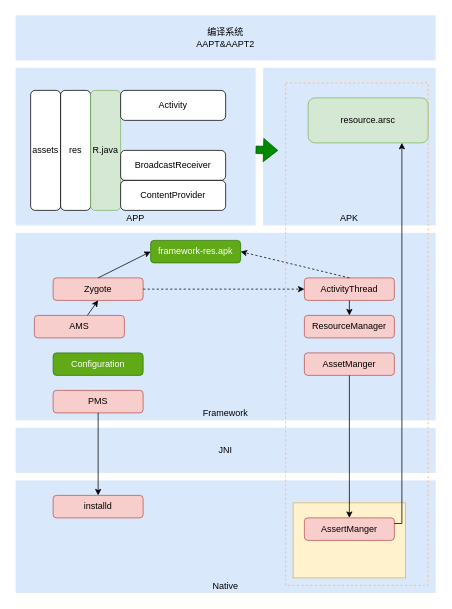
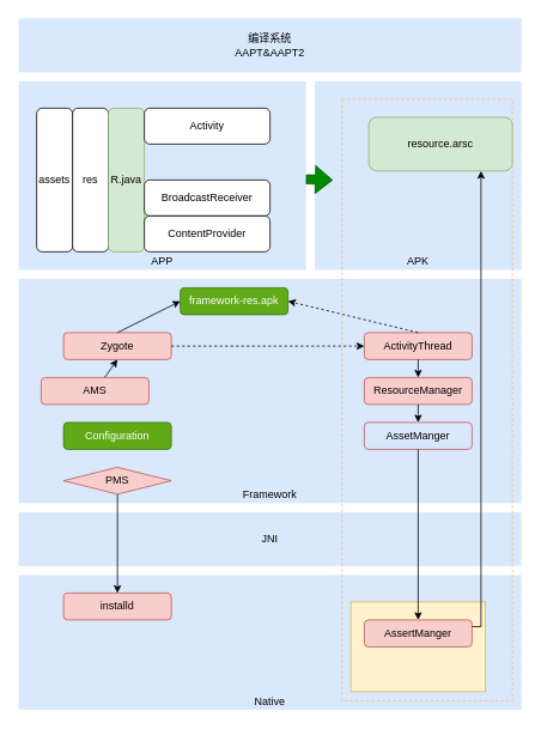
  <mxCell id="0" />
  <mxCell id="1" parent="0" />
  <mxCell id="2" value="Native" style="rounded=0;whiteSpace=wrap;html=1;fillColor=#dae8fc;strokeColor=none;verticalAlign=bottom;" parent="1" vertex="1"><mxGeometry x="20" y="640" width="560" height="150" as="geometry" /></mxCell>
  <mxCell id="3" value="" style="rounded=0;whiteSpace=wrap;html=1;fillColor=#fff2cc;strokeColor=#d6b656;" parent="1" vertex="1"><mxGeometry x="390" y="670" width="150" height="100" as="geometry" /></mxCell>
  <mxCell id="4" value="编译系统&lt;br&gt;AAPT&amp;amp;AAPT2" style="rounded=0;whiteSpace=wrap;html=1;fillColor=#dae8fc;strokeColor=none;" parent="1" vertex="1"><mxGeometry x="20" y="20" width="560" height="60" as="geometry" /></mxCell>
  <mxCell id="5" value="APP" style="rounded=0;whiteSpace=wrap;html=1;fillColor=#dae8fc;strokeColor=none;verticalAlign=bottom;" parent="1" vertex="1"><mxGeometry x="20" y="90" width="320" height="210" as="geometry" /></mxCell>
  <mxCell id="6" value="assets" style="rounded=1;whiteSpace=wrap;html=1;" parent="1" vertex="1"><mxGeometry x="40" y="120" width="40" height="160" as="geometry" /></mxCell>
  <mxCell id="7" value="res" style="rounded=1;whiteSpace=wrap;html=1;" parent="1" vertex="1"><mxGeometry x="80" y="120" width="40" height="160" as="geometry" /></mxCell>
  <mxCell id="8" value="R.java" style="rounded=1;whiteSpace=wrap;html=1;fillColor=#d5e8d4;strokeColor=#82b366;" parent="1" vertex="1"><mxGeometry x="120" y="120" width="40" height="160" as="geometry" /></mxCell>
  <mxCell id="9" value="Activity" style="rounded=1;whiteSpace=wrap;html=1;" parent="1" vertex="1"><mxGeometry x="160" y="120" width="140" height="40" as="geometry" /></mxCell>
  <mxCell id="10" value="BroadcastReceiver" style="rounded=1;whiteSpace=wrap;html=1;" parent="1" vertex="1"><mxGeometry x="160" y="200" width="140" height="40" as="geometry" /></mxCell>
  <mxCell id="11" value="ContentProvider" style="rounded=1;whiteSpace=wrap;html=1;" parent="1" vertex="1"><mxGeometry x="160" y="240" width="140" height="40" as="geometry" /></mxCell>
  <mxCell id="12" value="APK" style="rounded=0;whiteSpace=wrap;html=1;fillColor=#dae8fc;strokeColor=none;verticalAlign=bottom;" parent="1" vertex="1"><mxGeometry x="350" y="90" width="230" height="210" as="geometry" /></mxCell>
  <mxCell id="13" value="resource.arsc" style="rounded=1;whiteSpace=wrap;html=1;fillColor=#d5e8d4;strokeColor=#82b366;" parent="1" vertex="1"><mxGeometry x="410" y="130" width="160" height="60" as="geometry" /></mxCell>
  <mxCell id="14" value="Framework" style="rounded=0;whiteSpace=wrap;html=1;strokeColor=none;fillColor=#dae8fc;verticalAlign=bottom;" parent="1" vertex="1"><mxGeometry x="20" y="310" width="560" height="250" as="geometry" /></mxCell>
  <mxCell id="15" value="Zygote" style="rounded=1;whiteSpace=wrap;html=1;fillColor=#f8cecc;strokeColor=#b85450;" parent="1" vertex="1"><mxGeometry x="70" y="370" width="120" height="30" as="geometry" /></mxCell>
  <mxCell id="16" value="AMS" style="rounded=1;whiteSpace=wrap;html=1;fillColor=#f8cecc;strokeColor=#b85450;" parent="1" vertex="1"><mxGeometry x="45" y="420" width="120" height="30" as="geometry" /></mxCell>
  <mxCell id="17" value="Configuration" style="rounded=1;whiteSpace=wrap;html=1;fillColor=#60a917;strokeColor=#2D7600;fontColor=#ffffff;" parent="1" vertex="1"><mxGeometry x="70" y="470" width="120" height="30" as="geometry" /></mxCell>
- <mxCell id="18" value="PMS" style="rounded=1;whiteSpace=wrap;html=1;fillColor=#f8cecc;strokeColor=#b85450;" parent="1" vertex="1"><mxGeometry x="70" y="520" width="120" height="30" as="geometry" /></mxCell>
+ <mxCell id="18" value="PMS" style="rhombus;whiteSpace=wrap;html=1;fillColor=#f8cecc;strokeColor=#b85450;" parent="1" vertex="1"><mxGeometry x="70" y="520" width="120" height="30" as="geometry" /></mxCell>
  <mxCell id="19" value="ActivityThread" style="rounded=1;whiteSpace=wrap;html=1;fillColor=#f8cecc;strokeColor=#b85450;" parent="1" vertex="1"><mxGeometry x="405" y="370" width="120" height="30" as="geometry" /></mxCell>
  <mxCell id="20" value="framework-res.apk" style="rounded=1;whiteSpace=wrap;html=1;fillColor=#60a917;strokeColor=#2D7600;fontColor=#ffffff;" parent="1" vertex="1"><mxGeometry x="200" y="320" width="120" height="30" as="geometry" /></mxCell>
  <mxCell id="21" value="" style="endArrow=classic;html=1;entryX=0.5;entryY=1;entryDx=0;entryDy=0;" parent="1" source="16" target="15" edge="1"><mxGeometry width="50" height="50" relative="1" as="geometry"><mxPoint x="210" y="610" as="sourcePoint" /><mxPoint x="260" y="560" as="targetPoint" /></mxGeometry></mxCell>
  <mxCell id="22" value="" style="endArrow=classic;html=1;entryX=0;entryY=0.5;entryDx=0;entryDy=0;exitX=1;exitY=0.5;exitDx=0;exitDy=0;dashed=1;" parent="1" source="15" target="19" edge="1"><mxGeometry width="50" height="50" relative="1" as="geometry"><mxPoint x="290" y="630" as="sourcePoint" /><mxPoint x="340" y="580" as="targetPoint" /></mxGeometry></mxCell>
  <mxCell id="23" value="" style="endArrow=classic;html=1;entryX=0;entryY=0.5;entryDx=0;entryDy=0;exitX=0.5;exitY=0;exitDx=0;exitDy=0;" parent="1" source="15" target="20" edge="1"><mxGeometry width="50" height="50" relative="1" as="geometry"><mxPoint x="-40" y="540" as="sourcePoint" /><mxPoint x="10" y="490" as="targetPoint" /></mxGeometry></mxCell>
  <mxCell id="24" value="" style="endArrow=classic;html=1;dashed=1;entryX=1;entryY=0.5;entryDx=0;entryDy=0;exitX=0.5;exitY=0;exitDx=0;exitDy=0;" parent="1" source="19" target="20" edge="1"><mxGeometry width="50" height="50" relative="1" as="geometry"><mxPoint x="520" y="640" as="sourcePoint" /><mxPoint x="570" y="590" as="targetPoint" /></mxGeometry></mxCell>
  <mxCell id="25" value="ResourceManager" style="rounded=1;whiteSpace=wrap;html=1;fillColor=#f8cecc;strokeColor=#b85450;" parent="1" vertex="1"><mxGeometry x="405" y="420" width="120" height="30" as="geometry" /></mxCell>
- <mxCell id="26" value="AssetManger" style="rounded=1;whiteSpace=wrap;html=1;fillColor=#f8cecc;strokeColor=#b85450;" parent="1" vertex="1"><mxGeometry x="405" y="470" width="120" height="30" as="geometry" /></mxCell>
+ <mxCell id="26" value="AssetManger" style="rounded=1;whiteSpace=wrap;html=1;fillColor=#dae8fc;strokeColor=#b85450;" parent="1" vertex="1"><mxGeometry x="405" y="470" width="120" height="30" as="geometry" /></mxCell>
  <mxCell id="27" value="" style="endArrow=classic;html=1;exitX=0.5;exitY=1;exitDx=0;exitDy=0;" parent="1" source="19" target="25" edge="1"><mxGeometry width="50" height="50" relative="1" as="geometry"><mxPoint x="690" y="610" as="sourcePoint" /><mxPoint x="740" y="560" as="targetPoint" /></mxGeometry></mxCell>
+ <mxCell id="28" value="" style="endArrow=classic;html=1;exitX=0.5;exitY=1;exitDx=0;exitDy=0;" parent="1" source="25" target="26" edge="1"><mxGeometry width="50" height="50" relative="1" as="geometry"><mxPoint x="560" y="660" as="sourcePoint" /><mxPoint x="610" y="610" as="targetPoint" /></mxGeometry></mxCell>
  <mxCell id="29" value="JNI" style="rounded=0;whiteSpace=wrap;html=1;fillColor=#dae8fc;strokeColor=none;" parent="1" vertex="1"><mxGeometry x="20" y="570" width="560" height="60" as="geometry" /></mxCell>
  <mxCell id="30" value="installd" style="rounded=1;whiteSpace=wrap;html=1;fillColor=#f8cecc;strokeColor=#b85450;" parent="1" vertex="1"><mxGeometry x="70" y="660" width="120" height="30" as="geometry" /></mxCell>
  <mxCell id="31" value="" style="endArrow=classic;html=1;exitX=0.5;exitY=1;exitDx=0;exitDy=0;entryX=0.5;entryY=0;entryDx=0;entryDy=0;" parent="1" source="18" target="30" edge="1"><mxGeometry width="50" height="50" relative="1" as="geometry"><mxPoint x="150" y="920" as="sourcePoint" /><mxPoint x="200" y="870" as="targetPoint" /></mxGeometry></mxCell>
  <mxCell id="32" value="AssertManger" style="rounded=1;whiteSpace=wrap;html=1;fillColor=#f8cecc;strokeColor=#b85450;" parent="1" vertex="1"><mxGeometry x="405" y="690" width="120" height="30" as="geometry" /></mxCell>
  <mxCell id="33" value="" style="endArrow=classic;html=1;exitX=0.5;exitY=1;exitDx=0;exitDy=0;entryX=0.5;entryY=0;entryDx=0;entryDy=0;" parent="1" source="26" target="32" edge="1"><mxGeometry width="50" height="50" relative="1" as="geometry"><mxPoint x="620" y="790" as="sourcePoint" /><mxPoint x="670" y="740" as="targetPoint" /></mxGeometry></mxCell>
  <mxCell id="34" value="" style="endArrow=classic;html=1;exitX=1;exitY=0.25;exitDx=0;exitDy=0;edgeStyle=orthogonalEdgeStyle;rounded=0;" parent="1" source="32" edge="1"><mxGeometry width="50" height="50" relative="1" as="geometry"><mxPoint x="680" y="800" as="sourcePoint" /><mxPoint x="535" y="190" as="targetPoint" /><Array as="points"><mxPoint x="535" y="698" /><mxPoint x="535" y="190" /></Array></mxGeometry></mxCell>
  <mxCell id="35" value="" style="shape=flexArrow;endArrow=classic;html=1;entryX=0.087;entryY=0.524;entryDx=0;entryDy=0;entryPerimeter=0;fillColor=#008a00;strokeColor=#005700;" parent="1" source="5" target="12" edge="1"><mxGeometry width="50" height="50" relative="1" as="geometry"><mxPoint x="310" y="340" as="sourcePoint" /><mxPoint x="360" y="290" as="targetPoint" /></mxGeometry></mxCell>
  <mxCell id="36" value="" style="rounded=0;whiteSpace=wrap;html=1;fillColor=none;strokeColor=#FFB570;dashed=1;" parent="1" vertex="1"><mxGeometry x="380" y="110" width="190" height="670" as="geometry" /></mxCell>
